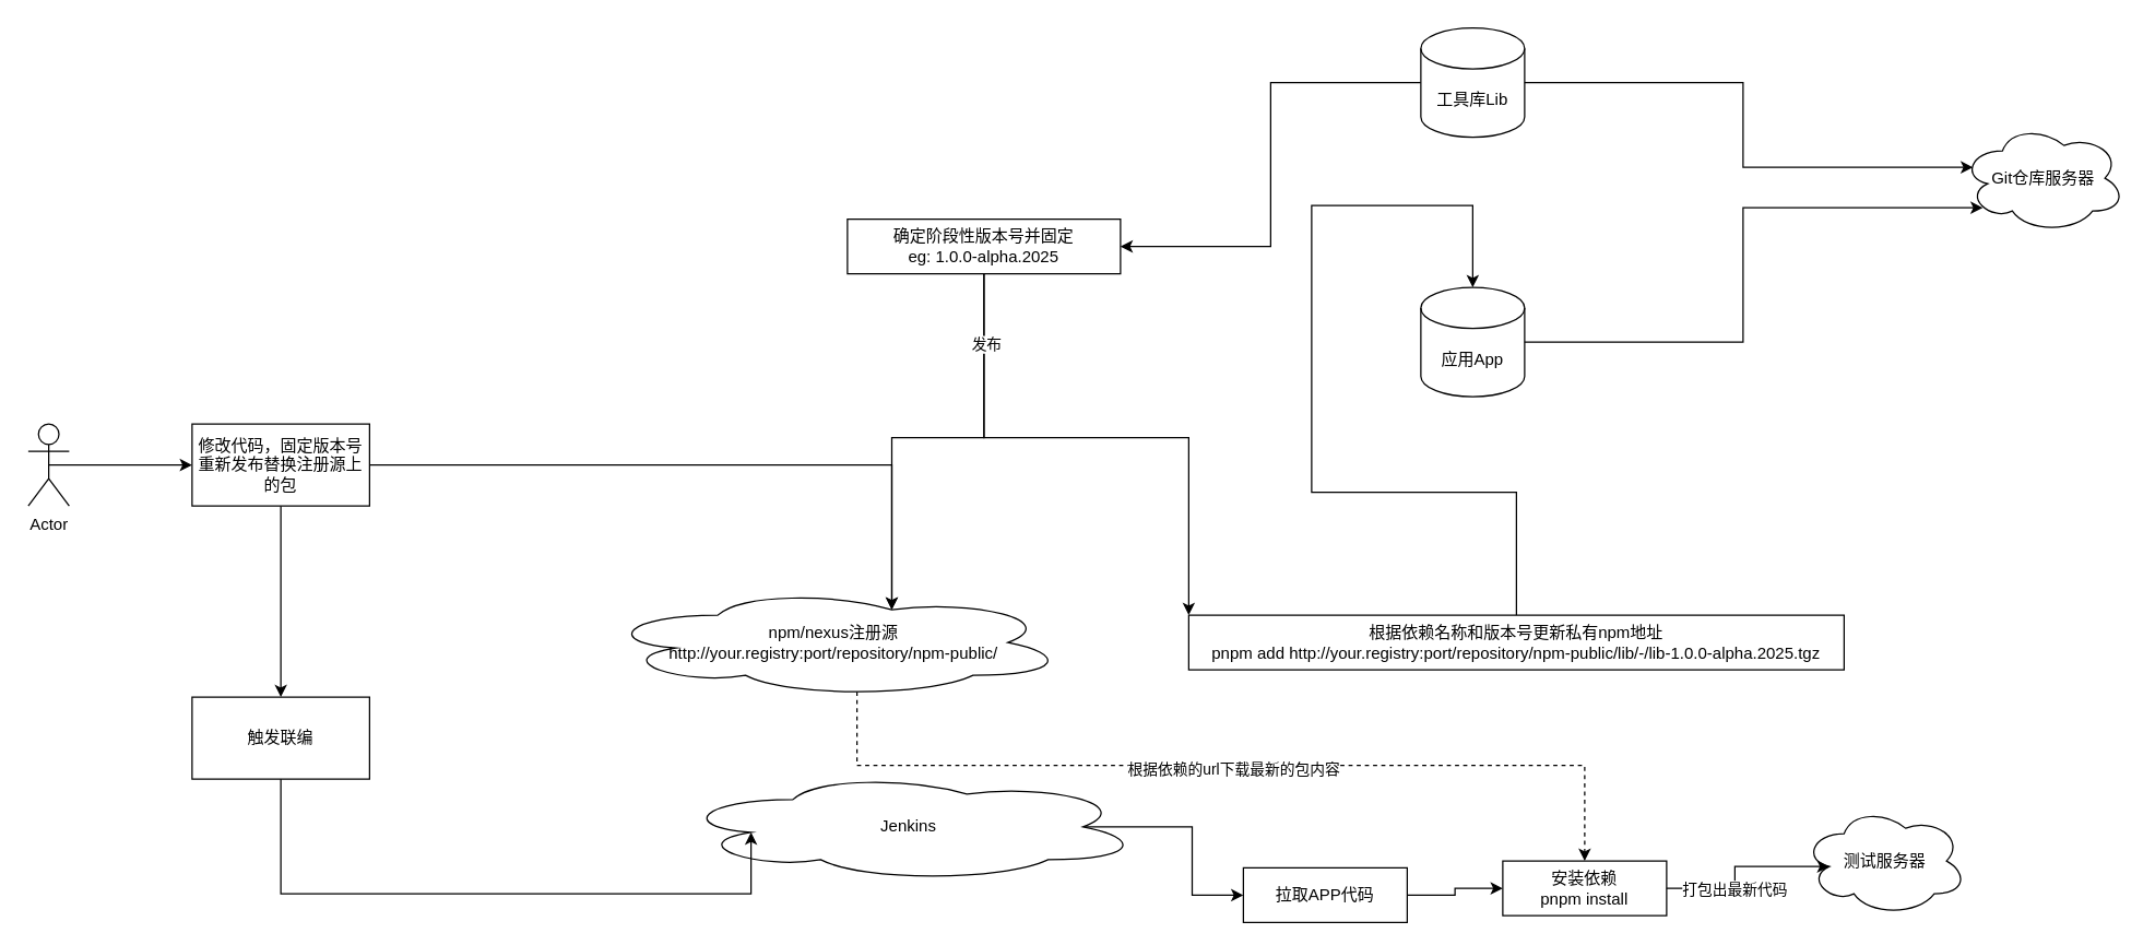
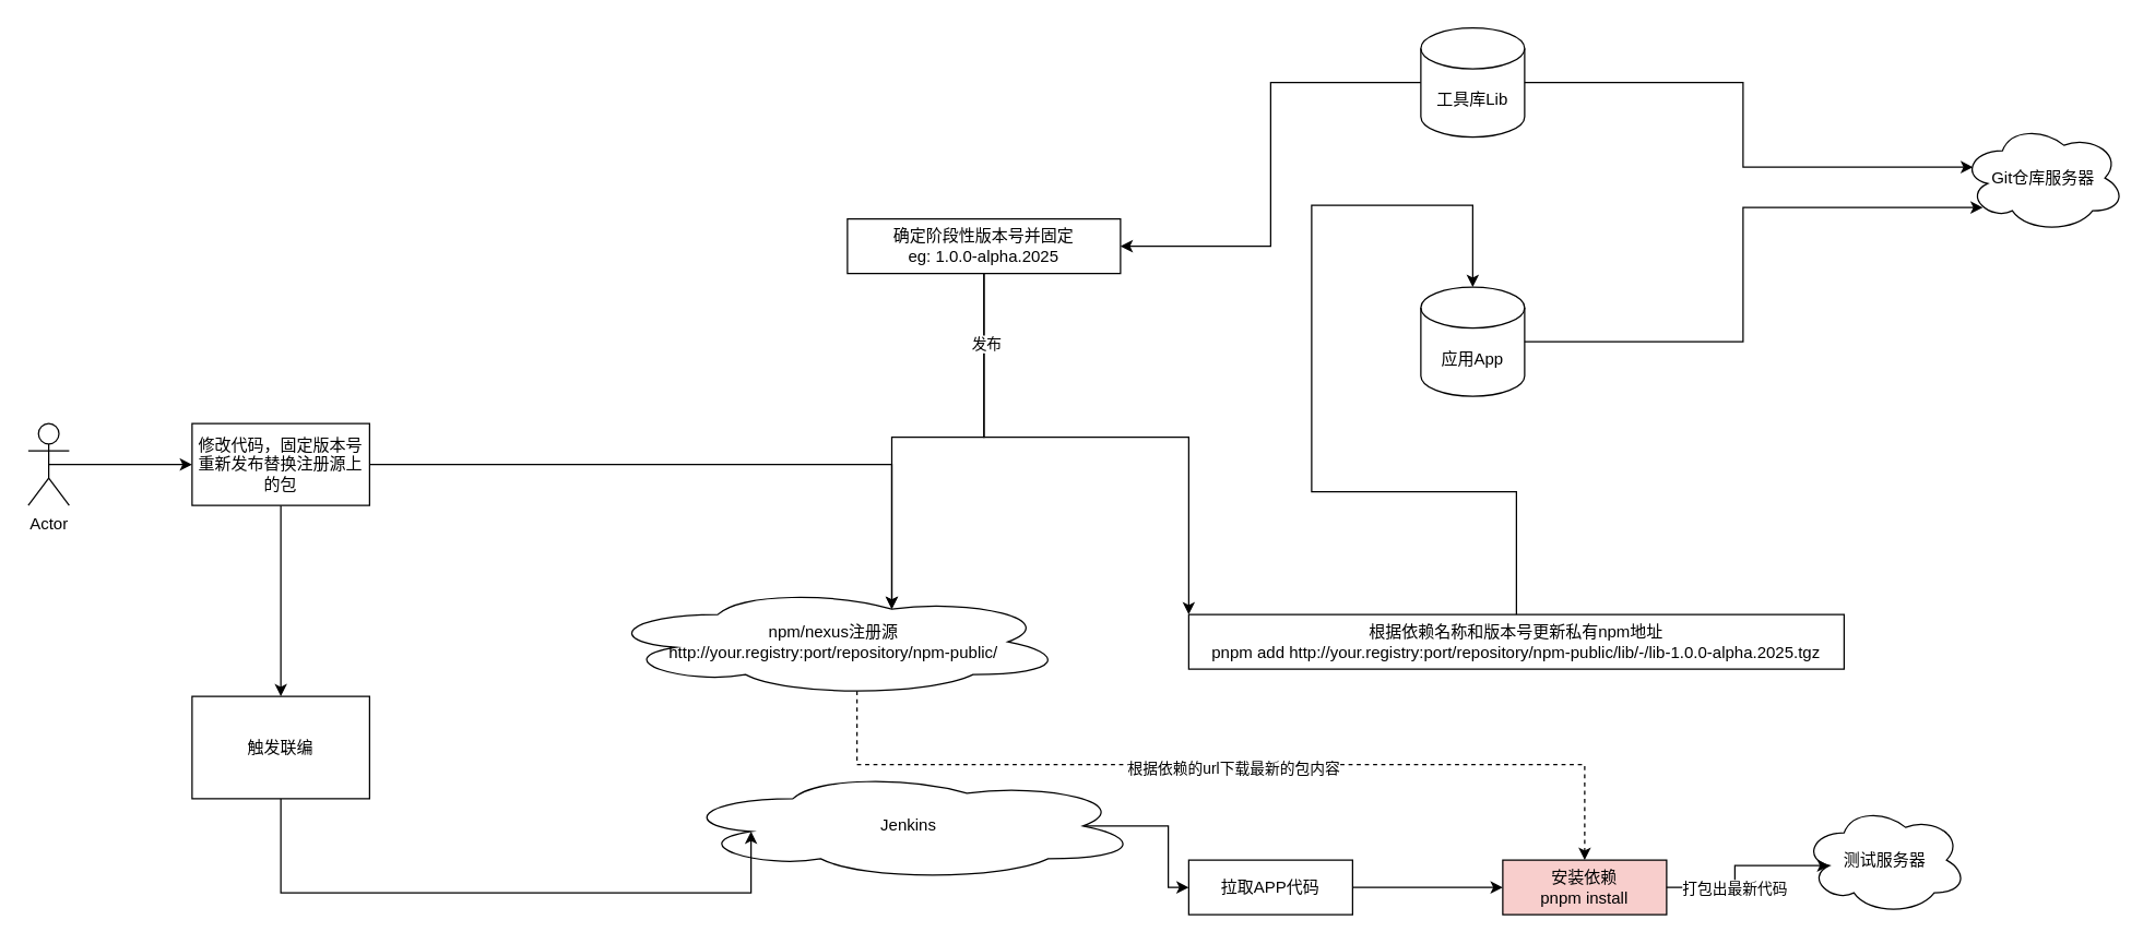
  <mxCell id="0" />
  <mxCell id="1" parent="0" />
  <mxCell id="2" style="edgeStyle=orthogonalEdgeStyle;rounded=0;orthogonalLoop=1;jettySize=auto;html=1;exitX=0;exitY=0.5;exitDx=0;exitDy=0;exitPerimeter=0;entryX=1;entryY=0.5;entryDx=0;entryDy=0;" edge="1" parent="1" source="3" target="9"><mxGeometry relative="1" as="geometry" /></mxCell>
  <mxCell id="3" value="工具库Lib" style="shape=cylinder3;whiteSpace=wrap;html=1;boundedLbl=1;backgroundOutline=1;size=15;" vertex="1" parent="1"><mxGeometry x="1040" y="20" width="76" height="80" as="geometry" /></mxCell>
  <mxCell id="4" value="应用App" style="shape=cylinder3;whiteSpace=wrap;html=1;boundedLbl=1;backgroundOutline=1;size=15;" vertex="1" parent="1"><mxGeometry x="1040" y="210" width="76" height="80" as="geometry" /></mxCell>
  <mxCell id="5" value="测试服务器" style="ellipse;shape=cloud;whiteSpace=wrap;html=1;" vertex="1" parent="1"><mxGeometry x="1320" y="590" width="120" height="80" as="geometry" /></mxCell>
  <mxCell id="6" style="edgeStyle=orthogonalEdgeStyle;rounded=0;orthogonalLoop=1;jettySize=auto;html=1;exitX=0.875;exitY=0.5;exitDx=0;exitDy=0;exitPerimeter=0;entryX=0;entryY=0.5;entryDx=0;entryDy=0;" edge="1" parent="1" source="7" target="28"><mxGeometry relative="1" as="geometry" /></mxCell>
  <mxCell id="7" value="Jenkins" style="ellipse;shape=cloud;whiteSpace=wrap;html=1;" vertex="1" parent="1"><mxGeometry x="495" y="565" width="340" height="80" as="geometry" /></mxCell>
  <mxCell id="8" style="edgeStyle=orthogonalEdgeStyle;rounded=0;orthogonalLoop=1;jettySize=auto;html=1;exitX=0.5;exitY=1;exitDx=0;exitDy=0;entryX=0;entryY=0;entryDx=0;entryDy=0;" edge="1" parent="1" source="9" target="11"><mxGeometry relative="1" as="geometry"><Array as="points"><mxPoint x="720" y="320" /><mxPoint x="870" y="320" /></Array></mxGeometry></mxCell>
  <mxCell id="9" value="确定阶段性版本号并固定&lt;br&gt;eg: 1.0.0-alpha.2025" style="rounded=0;whiteSpace=wrap;html=1;" vertex="1" parent="1"><mxGeometry x="620" y="160" width="200" height="40" as="geometry" /></mxCell>
  <mxCell id="10" style="edgeStyle=orthogonalEdgeStyle;rounded=0;orthogonalLoop=1;jettySize=auto;html=1;exitX=0.5;exitY=0;exitDx=0;exitDy=0;entryX=0.5;entryY=0;entryDx=0;entryDy=0;entryPerimeter=0;" edge="1" parent="1" source="11" target="4"><mxGeometry relative="1" as="geometry"><mxPoint x="1080" y="210" as="targetPoint" /><Array as="points"><mxPoint x="1110" y="360" /><mxPoint x="960" y="360" /><mxPoint x="960" y="150" /><mxPoint x="1078" y="150" /></Array></mxGeometry></mxCell>
  <mxCell id="11" value="根据依赖名称和版本号更新私有npm地址&lt;br&gt;pnpm add http://your.registry:port/repository/npm-public/lib/-/lib-1.0.0-alpha.2025.tgz" style="rounded=0;whiteSpace=wrap;html=1;" vertex="1" parent="1"><mxGeometry x="870" y="450" width="480" height="40" as="geometry" /></mxCell>
  <mxCell id="12" style="edgeStyle=orthogonalEdgeStyle;rounded=0;orthogonalLoop=1;jettySize=auto;html=1;exitX=0.55;exitY=0.95;exitDx=0;exitDy=0;exitPerimeter=0;entryX=0.5;entryY=0;entryDx=0;entryDy=0;dashed=1;" edge="1" parent="1" source="14" target="29"><mxGeometry relative="1" as="geometry"><Array as="points"><mxPoint x="627" y="560" /><mxPoint x="1160" y="560" /></Array></mxGeometry></mxCell>
  <mxCell id="13" value="根据依赖的url下载最新的包内容" style="edgeLabel;html=1;align=center;verticalAlign=middle;resizable=0;points=[];" vertex="1" connectable="0" parent="12"><mxGeometry x="0.002" y="-2" relative="1" as="geometry"><mxPoint as="offset" /></mxGeometry></mxCell>
  <mxCell id="14" value="npm/nexus注册源&lt;br&gt;http://your.registry:port/repository/npm-public/" style="ellipse;shape=cloud;whiteSpace=wrap;html=1;" vertex="1" parent="1"><mxGeometry x="440" y="430" width="340" height="80" as="geometry" /></mxCell>
  <mxCell id="15" style="edgeStyle=orthogonalEdgeStyle;rounded=0;orthogonalLoop=1;jettySize=auto;html=1;exitX=0.5;exitY=0.5;exitDx=0;exitDy=0;exitPerimeter=0;" edge="1" parent="1" source="16" target="18"><mxGeometry relative="1" as="geometry" /></mxCell>
  <mxCell id="16" value="Actor" style="shape=umlActor;verticalLabelPosition=bottom;verticalAlign=top;html=1;outlineConnect=0;" vertex="1" parent="1"><mxGeometry x="20" y="310" width="30" height="60" as="geometry" /></mxCell>
  <mxCell id="17" style="edgeStyle=orthogonalEdgeStyle;rounded=0;orthogonalLoop=1;jettySize=auto;html=1;exitX=0.5;exitY=1;exitDx=0;exitDy=0;" edge="1" parent="1" source="18" target="25"><mxGeometry relative="1" as="geometry" /></mxCell>
  <mxCell id="18" value="修改代码，固定版本号重新发布替换注册源上的包" style="rounded=0;whiteSpace=wrap;html=1;" vertex="1" parent="1"><mxGeometry x="140" y="310" width="130" height="60" as="geometry" /></mxCell>
  <mxCell id="19" value="Git仓库服务器" style="ellipse;shape=cloud;whiteSpace=wrap;html=1;" vertex="1" parent="1"><mxGeometry x="1436" y="90" width="120" height="80" as="geometry" /></mxCell>
  <mxCell id="20" style="edgeStyle=orthogonalEdgeStyle;rounded=0;orthogonalLoop=1;jettySize=auto;html=1;exitX=1;exitY=0.5;exitDx=0;exitDy=0;exitPerimeter=0;entryX=0.07;entryY=0.4;entryDx=0;entryDy=0;entryPerimeter=0;" edge="1" parent="1" source="3" target="19"><mxGeometry relative="1" as="geometry" /></mxCell>
  <mxCell id="21" style="edgeStyle=orthogonalEdgeStyle;rounded=0;orthogonalLoop=1;jettySize=auto;html=1;exitX=1;exitY=0.5;exitDx=0;exitDy=0;exitPerimeter=0;entryX=0.13;entryY=0.77;entryDx=0;entryDy=0;entryPerimeter=0;" edge="1" parent="1" source="4" target="19"><mxGeometry relative="1" as="geometry"><Array as="points"><mxPoint x="1276" y="250" /><mxPoint x="1276" y="152" /></Array></mxGeometry></mxCell>
  <mxCell id="22" style="edgeStyle=orthogonalEdgeStyle;rounded=0;orthogonalLoop=1;jettySize=auto;html=1;exitX=0.5;exitY=1;exitDx=0;exitDy=0;entryX=0.625;entryY=0.2;entryDx=0;entryDy=0;entryPerimeter=0;" edge="1" parent="1" source="9" target="14"><mxGeometry relative="1" as="geometry"><Array as="points"><mxPoint x="720" y="320" /><mxPoint x="653" y="320" /></Array></mxGeometry></mxCell>
  <mxCell id="23" value="发布" style="edgeLabel;html=1;align=center;verticalAlign=middle;resizable=0;points=[];" vertex="1" connectable="0" parent="22"><mxGeometry x="-0.675" y="1" relative="1" as="geometry"><mxPoint as="offset" /></mxGeometry></mxCell>
  <mxCell id="24" style="edgeStyle=orthogonalEdgeStyle;rounded=0;orthogonalLoop=1;jettySize=auto;html=1;exitX=1;exitY=0.5;exitDx=0;exitDy=0;entryX=0.625;entryY=0.2;entryDx=0;entryDy=0;entryPerimeter=0;" edge="1" parent="1" source="18" target="14"><mxGeometry relative="1" as="geometry" /></mxCell>
- <mxCell id="25" value="触发联编" style="rounded=0;whiteSpace=wrap;html=1;" vertex="1" parent="1"><mxGeometry x="140" y="510" width="130" height="60" as="geometry" /></mxCell>
+ <mxCell id="25" value="触发联编" style="rounded=0;whiteSpace=wrap;html=1;" vertex="1" parent="1"><mxGeometry x="140" y="510" width="130" height="75" as="geometry" /></mxCell>
  <mxCell id="26" style="edgeStyle=orthogonalEdgeStyle;rounded=0;orthogonalLoop=1;jettySize=auto;html=1;exitX=0.5;exitY=1;exitDx=0;exitDy=0;entryX=0.16;entryY=0.55;entryDx=0;entryDy=0;entryPerimeter=0;" edge="1" parent="1" source="25" target="7"><mxGeometry relative="1" as="geometry"><Array as="points"><mxPoint x="205" y="654" /></Array></mxGeometry></mxCell>
  <mxCell id="27" style="edgeStyle=orthogonalEdgeStyle;rounded=0;orthogonalLoop=1;jettySize=auto;html=1;exitX=1;exitY=0.5;exitDx=0;exitDy=0;entryX=0;entryY=0.5;entryDx=0;entryDy=0;" edge="1" parent="1" source="28" target="29"><mxGeometry relative="1" as="geometry" /></mxCell>
- <mxCell id="28" value="拉取APP代码" style="rounded=0;whiteSpace=wrap;html=1;" vertex="1" parent="1"><mxGeometry x="910" y="635" width="120" height="40" as="geometry" /></mxCell>
- <mxCell id="29" value="安装依赖&lt;br&gt;pnpm install" style="rounded=0;whiteSpace=wrap;html=1;" vertex="1" parent="1"><mxGeometry x="1100" y="630" width="120" height="40" as="geometry" /></mxCell>
+ <mxCell id="28" value="拉取APP代码" style="rounded=0;whiteSpace=wrap;html=1;" vertex="1" parent="1"><mxGeometry x="870" y="630" width="120" height="40" as="geometry" /></mxCell>
+ <mxCell id="29" value="安装依赖&lt;br&gt;pnpm install" style="rounded=0;whiteSpace=wrap;html=1;fillColor=#f8cecc;" vertex="1" parent="1"><mxGeometry x="1100" y="630" width="120" height="40" as="geometry" /></mxCell>
  <mxCell id="30" style="edgeStyle=orthogonalEdgeStyle;rounded=0;orthogonalLoop=1;jettySize=auto;html=1;exitX=1;exitY=0.5;exitDx=0;exitDy=0;entryX=0.16;entryY=0.55;entryDx=0;entryDy=0;entryPerimeter=0;" edge="1" parent="1" source="29" target="5"><mxGeometry relative="1" as="geometry" /></mxCell>
  <mxCell id="31" value="打包出最新代码" style="edgeLabel;html=1;align=center;verticalAlign=middle;resizable=0;points=[];" vertex="1" connectable="0" parent="30"><mxGeometry x="-0.28" relative="1" as="geometry"><mxPoint as="offset" /></mxGeometry></mxCell>
